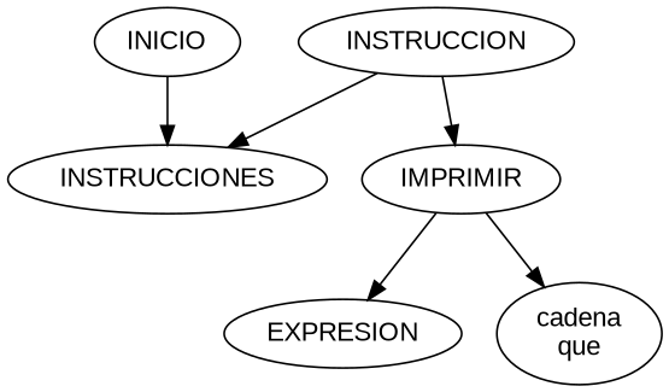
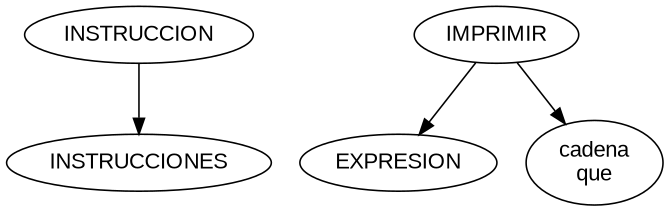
  digraph {
    fontname="Liberation Sans"
    node [fontname="Liberation Sans"]
    edge [fontname="Liberation Sans"]
-   n1 [label=INICIO]
    n2 [label=INSTRUCCIONES]
    n3 [label=INSTRUCCION]
    n4 [label=IMPRIMIR]
    n5 [label=EXPRESION]
    n6 [label="cadena\nque"]
-   n1 -> n2
    n3 -> n2
-   n3 -> n4
    n4 -> n5
    n4 -> n6
  }
